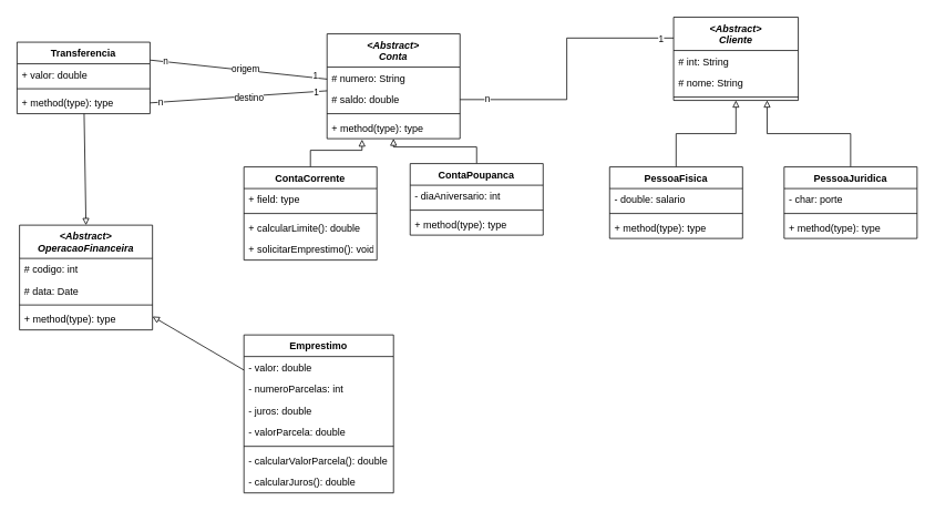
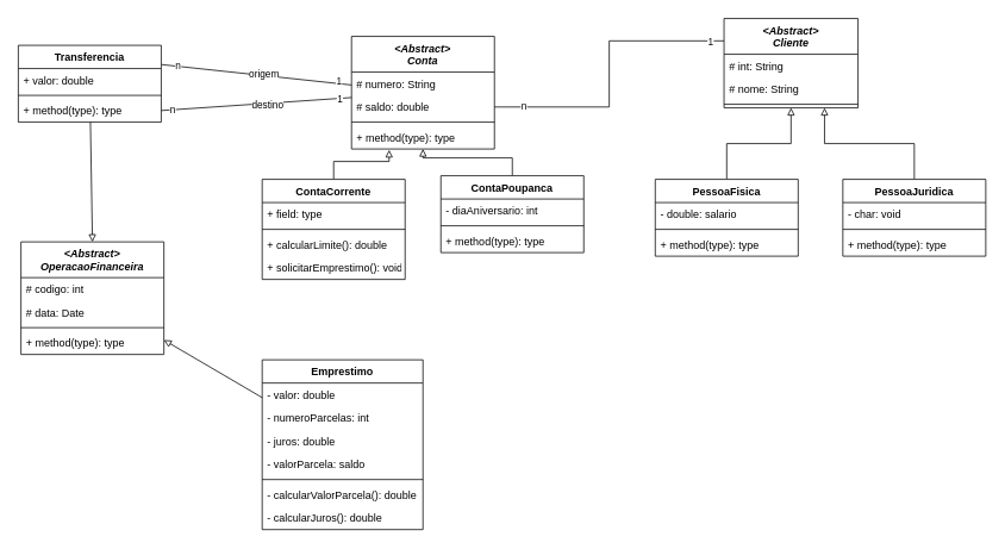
  <mxCell id="0" />
  <mxCell id="1" parent="0" />
  <mxCell id="2" value="&lt;Abstract&gt;&#10;Cliente" style="swimlane;fontStyle=3;align=center;verticalAlign=top;childLayout=stackLayout;horizontal=1;startSize=40;horizontalStack=0;resizeParent=1;resizeParentMax=0;resizeLast=0;collapsible=1;marginBottom=0;" parent="1" vertex="1"><mxGeometry x="810" y="20" width="150" height="100" as="geometry" /></mxCell>
  <mxCell id="3" value="# int: String" style="text;strokeColor=none;fillColor=none;align=left;verticalAlign=top;spacingLeft=4;spacingRight=4;overflow=hidden;rotatable=0;points=[[0,0.5],[1,0.5]];portConstraint=eastwest;" parent="2" vertex="1"><mxGeometry y="40" width="150" height="26" as="geometry" /></mxCell>
  <mxCell id="4" value="# nome: String" style="text;strokeColor=none;fillColor=none;align=left;verticalAlign=top;spacingLeft=4;spacingRight=4;overflow=hidden;rotatable=0;points=[[0,0.5],[1,0.5]];portConstraint=eastwest;" vertex="1" parent="2"><mxGeometry y="66" width="150" height="26" as="geometry" /></mxCell>
  <mxCell id="5" value="" style="line;strokeWidth=1;fillColor=none;align=left;verticalAlign=middle;spacingTop=-1;spacingLeft=3;spacingRight=3;rotatable=0;labelPosition=right;points=[];portConstraint=eastwest;" parent="2" vertex="1"><mxGeometry y="92" width="150" height="8" as="geometry" /></mxCell>
  <mxCell id="6" style="edgeStyle=orthogonalEdgeStyle;rounded=0;orthogonalLoop=1;jettySize=auto;html=1;exitX=0.5;exitY=0;exitDx=0;exitDy=0;entryX=0.5;entryY=1;entryDx=0;entryDy=0;endArrow=block;endFill=0;" parent="1" source="7" target="2" edge="1"><mxGeometry relative="1" as="geometry" /></mxCell>
  <mxCell id="7" value="PessoaFisica" style="swimlane;fontStyle=1;align=center;verticalAlign=top;childLayout=stackLayout;horizontal=1;startSize=26;horizontalStack=0;resizeParent=1;resizeParentMax=0;resizeLast=0;collapsible=1;marginBottom=0;" parent="1" vertex="1"><mxGeometry x="733" y="200" width="160" height="86" as="geometry" /></mxCell>
  <mxCell id="8" value="- double: salario" style="text;strokeColor=none;fillColor=none;align=left;verticalAlign=top;spacingLeft=4;spacingRight=4;overflow=hidden;rotatable=0;points=[[0,0.5],[1,0.5]];portConstraint=eastwest;" parent="7" vertex="1"><mxGeometry y="26" width="160" height="26" as="geometry" /></mxCell>
  <mxCell id="9" value="" style="line;strokeWidth=1;fillColor=none;align=left;verticalAlign=middle;spacingTop=-1;spacingLeft=3;spacingRight=3;rotatable=0;labelPosition=right;points=[];portConstraint=eastwest;" parent="7" vertex="1"><mxGeometry y="52" width="160" height="8" as="geometry" /></mxCell>
  <mxCell id="10" value="+ method(type): type" style="text;strokeColor=none;fillColor=none;align=left;verticalAlign=top;spacingLeft=4;spacingRight=4;overflow=hidden;rotatable=0;points=[[0,0.5],[1,0.5]];portConstraint=eastwest;" parent="7" vertex="1"><mxGeometry y="60" width="160" height="26" as="geometry" /></mxCell>
  <mxCell id="11" style="edgeStyle=orthogonalEdgeStyle;rounded=0;orthogonalLoop=1;jettySize=auto;html=1;entryX=0.75;entryY=1;entryDx=0;entryDy=0;endArrow=block;endFill=0;" parent="1" source="12" target="2" edge="1"><mxGeometry relative="1" as="geometry" /></mxCell>
  <mxCell id="12" value="PessoaJuridica" style="swimlane;fontStyle=1;align=center;verticalAlign=top;childLayout=stackLayout;horizontal=1;startSize=26;horizontalStack=0;resizeParent=1;resizeParentMax=0;resizeLast=0;collapsible=1;marginBottom=0;" parent="1" vertex="1"><mxGeometry x="943" y="200" width="160" height="86" as="geometry" /></mxCell>
- <mxCell id="13" value="- char: porte" style="text;strokeColor=none;fillColor=none;align=left;verticalAlign=top;spacingLeft=4;spacingRight=4;overflow=hidden;rotatable=0;points=[[0,0.5],[1,0.5]];portConstraint=eastwest;" parent="12" vertex="1"><mxGeometry y="26" width="160" height="26" as="geometry" /></mxCell>
+ <mxCell id="13" value="- char: void" style="text;strokeColor=none;fillColor=none;align=left;verticalAlign=top;spacingLeft=4;spacingRight=4;overflow=hidden;rotatable=0;points=[[0,0.5],[1,0.5]];portConstraint=eastwest;" parent="12" vertex="1"><mxGeometry y="26" width="160" height="26" as="geometry" /></mxCell>
  <mxCell id="14" value="" style="line;strokeWidth=1;fillColor=none;align=left;verticalAlign=middle;spacingTop=-1;spacingLeft=3;spacingRight=3;rotatable=0;labelPosition=right;points=[];portConstraint=eastwest;" parent="12" vertex="1"><mxGeometry y="52" width="160" height="8" as="geometry" /></mxCell>
  <mxCell id="15" value="+ method(type): type" style="text;strokeColor=none;fillColor=none;align=left;verticalAlign=top;spacingLeft=4;spacingRight=4;overflow=hidden;rotatable=0;points=[[0,0.5],[1,0.5]];portConstraint=eastwest;" parent="12" vertex="1"><mxGeometry y="60" width="160" height="26" as="geometry" /></mxCell>
  <mxCell id="16" value="&lt;Abstract&gt;&#10;Conta" style="swimlane;fontStyle=3;align=center;verticalAlign=top;childLayout=stackLayout;horizontal=1;startSize=40;horizontalStack=0;resizeParent=1;resizeParentMax=0;resizeLast=0;collapsible=1;marginBottom=0;" parent="1" vertex="1"><mxGeometry x="393" y="40" width="160" height="126" as="geometry" /></mxCell>
  <mxCell id="17" value="# numero: String" style="text;strokeColor=none;fillColor=none;align=left;verticalAlign=top;spacingLeft=4;spacingRight=4;overflow=hidden;rotatable=0;points=[[0,0.5],[1,0.5]];portConstraint=eastwest;" parent="16" vertex="1"><mxGeometry y="40" width="160" height="26" as="geometry" /></mxCell>
  <mxCell id="18" value="# saldo: double" style="text;strokeColor=none;fillColor=none;align=left;verticalAlign=top;spacingLeft=4;spacingRight=4;overflow=hidden;rotatable=0;points=[[0,0.5],[1,0.5]];portConstraint=eastwest;" parent="16" vertex="1"><mxGeometry y="66" width="160" height="26" as="geometry" /></mxCell>
  <mxCell id="19" value="" style="line;strokeWidth=1;fillColor=none;align=left;verticalAlign=middle;spacingTop=-1;spacingLeft=3;spacingRight=3;rotatable=0;labelPosition=right;points=[];portConstraint=eastwest;" parent="16" vertex="1"><mxGeometry y="92" width="160" height="8" as="geometry" /></mxCell>
  <mxCell id="20" value="+ method(type): type" style="text;strokeColor=none;fillColor=none;align=left;verticalAlign=top;spacingLeft=4;spacingRight=4;overflow=hidden;rotatable=0;points=[[0,0.5],[1,0.5]];portConstraint=eastwest;" parent="16" vertex="1"><mxGeometry y="100" width="160" height="26" as="geometry" /></mxCell>
  <mxCell id="21" style="edgeStyle=orthogonalEdgeStyle;rounded=0;orthogonalLoop=1;jettySize=auto;html=1;exitX=0.5;exitY=0;exitDx=0;exitDy=0;entryX=0.263;entryY=1.038;entryDx=0;entryDy=0;entryPerimeter=0;endArrow=block;endFill=0;" parent="1" source="22" target="20" edge="1"><mxGeometry relative="1" as="geometry" /></mxCell>
  <mxCell id="22" value="ContaCorrente" style="swimlane;fontStyle=1;align=center;verticalAlign=top;childLayout=stackLayout;horizontal=1;startSize=26;horizontalStack=0;resizeParent=1;resizeParentMax=0;resizeLast=0;collapsible=1;marginBottom=0;" parent="1" vertex="1"><mxGeometry x="293" y="200" width="160" height="112" as="geometry" /></mxCell>
  <mxCell id="23" value="+ field: type" style="text;strokeColor=none;fillColor=none;align=left;verticalAlign=top;spacingLeft=4;spacingRight=4;overflow=hidden;rotatable=0;points=[[0,0.5],[1,0.5]];portConstraint=eastwest;" parent="22" vertex="1"><mxGeometry y="26" width="160" height="26" as="geometry" /></mxCell>
  <mxCell id="24" value="" style="line;strokeWidth=1;fillColor=none;align=left;verticalAlign=middle;spacingTop=-1;spacingLeft=3;spacingRight=3;rotatable=0;labelPosition=right;points=[];portConstraint=eastwest;" parent="22" vertex="1"><mxGeometry y="52" width="160" height="8" as="geometry" /></mxCell>
  <mxCell id="25" value="+ calcularLimite(): double" style="text;strokeColor=none;fillColor=none;align=left;verticalAlign=top;spacingLeft=4;spacingRight=4;overflow=hidden;rotatable=0;points=[[0,0.5],[1,0.5]];portConstraint=eastwest;" parent="22" vertex="1"><mxGeometry y="60" width="160" height="26" as="geometry" /></mxCell>
  <mxCell id="26" value="+ solicitarEmprestimo(): void" style="text;strokeColor=none;fillColor=none;align=left;verticalAlign=top;spacingLeft=4;spacingRight=4;overflow=hidden;rotatable=0;points=[[0,0.5],[1,0.5]];portConstraint=eastwest;" parent="22" vertex="1"><mxGeometry y="86" width="160" height="26" as="geometry" /></mxCell>
  <mxCell id="27" style="edgeStyle=orthogonalEdgeStyle;rounded=0;orthogonalLoop=1;jettySize=auto;html=1;endArrow=block;endFill=0;" parent="1" source="28" target="16" edge="1"><mxGeometry relative="1" as="geometry"><mxPoint x="493" y="160" as="targetPoint" /></mxGeometry></mxCell>
  <mxCell id="28" value="ContaPoupanca" style="swimlane;fontStyle=1;align=center;verticalAlign=top;childLayout=stackLayout;horizontal=1;startSize=26;horizontalStack=0;resizeParent=1;resizeParentMax=0;resizeLast=0;collapsible=1;marginBottom=0;" parent="1" vertex="1"><mxGeometry x="493" y="196" width="160" height="86" as="geometry" /></mxCell>
  <mxCell id="29" value="- diaAniversario: int" style="text;strokeColor=none;fillColor=none;align=left;verticalAlign=top;spacingLeft=4;spacingRight=4;overflow=hidden;rotatable=0;points=[[0,0.5],[1,0.5]];portConstraint=eastwest;" parent="28" vertex="1"><mxGeometry y="26" width="160" height="26" as="geometry" /></mxCell>
  <mxCell id="30" value="" style="line;strokeWidth=1;fillColor=none;align=left;verticalAlign=middle;spacingTop=-1;spacingLeft=3;spacingRight=3;rotatable=0;labelPosition=right;points=[];portConstraint=eastwest;" parent="28" vertex="1"><mxGeometry y="52" width="160" height="8" as="geometry" /></mxCell>
  <mxCell id="31" value="+ method(type): type" style="text;strokeColor=none;fillColor=none;align=left;verticalAlign=top;spacingLeft=4;spacingRight=4;overflow=hidden;rotatable=0;points=[[0,0.5],[1,0.5]];portConstraint=eastwest;" parent="28" vertex="1"><mxGeometry y="60" width="160" height="26" as="geometry" /></mxCell>
  <mxCell id="32" style="edgeStyle=orthogonalEdgeStyle;rounded=0;orthogonalLoop=1;jettySize=auto;html=1;entryX=0;entryY=0.25;entryDx=0;entryDy=0;endArrow=none;endFill=0;" parent="1" source="18" target="2" edge="1"><mxGeometry relative="1" as="geometry" /></mxCell>
  <mxCell id="33" value="&lt;div&gt;1&lt;/div&gt;" style="edgeLabel;html=1;align=center;verticalAlign=middle;resizable=0;points=[];" parent="32" vertex="1" connectable="0"><mxGeometry x="0.904" relative="1" as="geometry"><mxPoint as="offset" /></mxGeometry></mxCell>
  <mxCell id="34" value="n" style="edgeLabel;html=1;align=center;verticalAlign=middle;resizable=0;points=[];" parent="32" vertex="1" connectable="0"><mxGeometry x="-0.804" y="1" relative="1" as="geometry"><mxPoint as="offset" /></mxGeometry></mxCell>
  <mxCell id="35" style="edgeStyle=none;rounded=0;orthogonalLoop=1;jettySize=auto;html=1;endArrow=block;endFill=0;" parent="1" source="36" target="57" edge="1"><mxGeometry relative="1" as="geometry" /></mxCell>
  <mxCell id="36" value="Emprestimo" style="swimlane;fontStyle=1;align=center;verticalAlign=top;childLayout=stackLayout;horizontal=1;startSize=26;horizontalStack=0;resizeParent=1;resizeParentMax=0;resizeLast=0;collapsible=1;marginBottom=0;" parent="1" vertex="1"><mxGeometry x="293" y="402" width="180" height="190" as="geometry" /></mxCell>
  <mxCell id="37" value="- valor: double" style="text;strokeColor=none;fillColor=none;align=left;verticalAlign=top;spacingLeft=4;spacingRight=4;overflow=hidden;rotatable=0;points=[[0,0.5],[1,0.5]];portConstraint=eastwest;" parent="36" vertex="1"><mxGeometry y="26" width="180" height="26" as="geometry" /></mxCell>
  <mxCell id="38" value="- numeroParcelas: int" style="text;strokeColor=none;fillColor=none;align=left;verticalAlign=top;spacingLeft=4;spacingRight=4;overflow=hidden;rotatable=0;points=[[0,0.5],[1,0.5]];portConstraint=eastwest;" parent="36" vertex="1"><mxGeometry y="52" width="180" height="26" as="geometry" /></mxCell>
  <mxCell id="39" value="- juros: double" style="text;strokeColor=none;fillColor=none;align=left;verticalAlign=top;spacingLeft=4;spacingRight=4;overflow=hidden;rotatable=0;points=[[0,0.5],[1,0.5]];portConstraint=eastwest;" parent="36" vertex="1"><mxGeometry y="78" width="180" height="26" as="geometry" /></mxCell>
- <mxCell id="40" value="- valorParcela: double" style="text;strokeColor=none;fillColor=none;align=left;verticalAlign=top;spacingLeft=4;spacingRight=4;overflow=hidden;rotatable=0;points=[[0,0.5],[1,0.5]];portConstraint=eastwest;" parent="36" vertex="1"><mxGeometry y="104" width="180" height="26" as="geometry" /></mxCell>
+ <mxCell id="40" value="- valorParcela: saldo" style="text;strokeColor=none;fillColor=none;align=left;verticalAlign=top;spacingLeft=4;spacingRight=4;overflow=hidden;rotatable=0;points=[[0,0.5],[1,0.5]];portConstraint=eastwest;" parent="36" vertex="1"><mxGeometry y="104" width="180" height="26" as="geometry" /></mxCell>
  <mxCell id="41" value="" style="line;strokeWidth=1;fillColor=none;align=left;verticalAlign=middle;spacingTop=-1;spacingLeft=3;spacingRight=3;rotatable=0;labelPosition=right;points=[];portConstraint=eastwest;" parent="36" vertex="1"><mxGeometry y="130" width="180" height="8" as="geometry" /></mxCell>
  <mxCell id="42" value="- calcularValorParcela(): double" style="text;strokeColor=none;fillColor=none;align=left;verticalAlign=top;spacingLeft=4;spacingRight=4;overflow=hidden;rotatable=0;points=[[0,0.5],[1,0.5]];portConstraint=eastwest;" parent="36" vertex="1"><mxGeometry y="138" width="180" height="26" as="geometry" /></mxCell>
  <mxCell id="43" value="- calcularJuros(): double" style="text;strokeColor=none;fillColor=none;align=left;verticalAlign=top;spacingLeft=4;spacingRight=4;overflow=hidden;rotatable=0;points=[[0,0.5],[1,0.5]];portConstraint=eastwest;" parent="36" vertex="1"><mxGeometry y="164" width="180" height="26" as="geometry" /></mxCell>
  <mxCell id="44" style="edgeStyle=none;rounded=0;orthogonalLoop=1;jettySize=auto;html=1;exitX=1;exitY=0.5;exitDx=0;exitDy=0;endArrow=none;endFill=0;" parent="1" source="56" target="16" edge="1"><mxGeometry relative="1" as="geometry" /></mxCell>
  <mxCell id="45" value="n" style="edgeLabel;html=1;align=center;verticalAlign=middle;resizable=0;points=[];" parent="44" vertex="1" connectable="0"><mxGeometry x="-0.877" relative="1" as="geometry"><mxPoint as="offset" /></mxGeometry></mxCell>
  <mxCell id="46" value="1" style="edgeLabel;html=1;align=center;verticalAlign=middle;resizable=0;points=[];" parent="44" vertex="1" connectable="0"><mxGeometry x="0.869" y="-1" relative="1" as="geometry"><mxPoint as="offset" /></mxGeometry></mxCell>
  <mxCell id="47" value="destino" style="edgeLabel;html=1;align=center;verticalAlign=middle;resizable=0;points=[];" parent="44" vertex="1" connectable="0"><mxGeometry x="0.114" y="-2" relative="1" as="geometry"><mxPoint as="offset" /></mxGeometry></mxCell>
  <mxCell id="48" style="edgeStyle=none;rounded=0;orthogonalLoop=1;jettySize=auto;html=1;exitX=1;exitY=0.25;exitDx=0;exitDy=0;endArrow=none;endFill=0;" parent="1" source="53" target="16" edge="1"><mxGeometry relative="1" as="geometry" /></mxCell>
  <mxCell id="49" value="n" style="edgeLabel;html=1;align=center;verticalAlign=middle;resizable=0;points=[];" parent="48" vertex="1" connectable="0"><mxGeometry x="-0.819" y="1" relative="1" as="geometry"><mxPoint as="offset" /></mxGeometry></mxCell>
  <mxCell id="50" value="1" style="edgeLabel;html=1;align=center;verticalAlign=middle;resizable=0;points=[];" parent="48" vertex="1" connectable="0"><mxGeometry x="0.854" y="2" relative="1" as="geometry"><mxPoint as="offset" /></mxGeometry></mxCell>
  <mxCell id="51" value="origem" style="edgeLabel;html=1;align=center;verticalAlign=middle;resizable=0;points=[];" parent="48" vertex="1" connectable="0"><mxGeometry x="0.072" y="1" relative="1" as="geometry"><mxPoint as="offset" /></mxGeometry></mxCell>
  <mxCell id="52" style="edgeStyle=none;rounded=0;orthogonalLoop=1;jettySize=auto;html=1;entryX=0.5;entryY=0;entryDx=0;entryDy=0;endArrow=block;endFill=0;" parent="1" source="53" target="57" edge="1"><mxGeometry relative="1" as="geometry" /></mxCell>
  <mxCell id="53" value="Transferencia" style="swimlane;fontStyle=1;align=center;verticalAlign=top;childLayout=stackLayout;horizontal=1;startSize=26;horizontalStack=0;resizeParent=1;resizeParentMax=0;resizeLast=0;collapsible=1;marginBottom=0;" parent="1" vertex="1"><mxGeometry x="20" y="50" width="160" height="86" as="geometry" /></mxCell>
  <mxCell id="54" value="+ valor: double" style="text;strokeColor=none;fillColor=none;align=left;verticalAlign=top;spacingLeft=4;spacingRight=4;overflow=hidden;rotatable=0;points=[[0,0.5],[1,0.5]];portConstraint=eastwest;" parent="53" vertex="1"><mxGeometry y="26" width="160" height="26" as="geometry" /></mxCell>
  <mxCell id="55" value="" style="line;strokeWidth=1;fillColor=none;align=left;verticalAlign=middle;spacingTop=-1;spacingLeft=3;spacingRight=3;rotatable=0;labelPosition=right;points=[];portConstraint=eastwest;" parent="53" vertex="1"><mxGeometry y="52" width="160" height="8" as="geometry" /></mxCell>
  <mxCell id="56" value="+ method(type): type" style="text;strokeColor=none;fillColor=none;align=left;verticalAlign=top;spacingLeft=4;spacingRight=4;overflow=hidden;rotatable=0;points=[[0,0.5],[1,0.5]];portConstraint=eastwest;" parent="53" vertex="1"><mxGeometry y="60" width="160" height="26" as="geometry" /></mxCell>
  <mxCell id="57" value="&lt;Abstract&gt;&#10;OperacaoFinanceira" style="swimlane;fontStyle=3;align=center;verticalAlign=top;childLayout=stackLayout;horizontal=1;startSize=40;horizontalStack=0;resizeParent=1;resizeParentMax=0;resizeLast=0;collapsible=1;marginBottom=0;" parent="1" vertex="1"><mxGeometry x="23" y="270" width="160" height="126" as="geometry" /></mxCell>
  <mxCell id="58" value="# codigo: int" style="text;strokeColor=none;fillColor=none;align=left;verticalAlign=top;spacingLeft=4;spacingRight=4;overflow=hidden;rotatable=0;points=[[0,0.5],[1,0.5]];portConstraint=eastwest;" parent="57" vertex="1"><mxGeometry y="40" width="160" height="26" as="geometry" /></mxCell>
  <mxCell id="59" value="# data: Date" style="text;strokeColor=none;fillColor=none;align=left;verticalAlign=top;spacingLeft=4;spacingRight=4;overflow=hidden;rotatable=0;points=[[0,0.5],[1,0.5]];portConstraint=eastwest;" parent="57" vertex="1"><mxGeometry y="66" width="160" height="26" as="geometry" /></mxCell>
  <mxCell id="60" value="" style="line;strokeWidth=1;fillColor=none;align=left;verticalAlign=middle;spacingTop=-1;spacingLeft=3;spacingRight=3;rotatable=0;labelPosition=right;points=[];portConstraint=eastwest;" parent="57" vertex="1"><mxGeometry y="92" width="160" height="8" as="geometry" /></mxCell>
  <mxCell id="61" value="+ method(type): type" style="text;strokeColor=none;fillColor=none;align=left;verticalAlign=top;spacingLeft=4;spacingRight=4;overflow=hidden;rotatable=0;points=[[0,0.5],[1,0.5]];portConstraint=eastwest;" parent="57" vertex="1"><mxGeometry y="100" width="160" height="26" as="geometry" /></mxCell>
